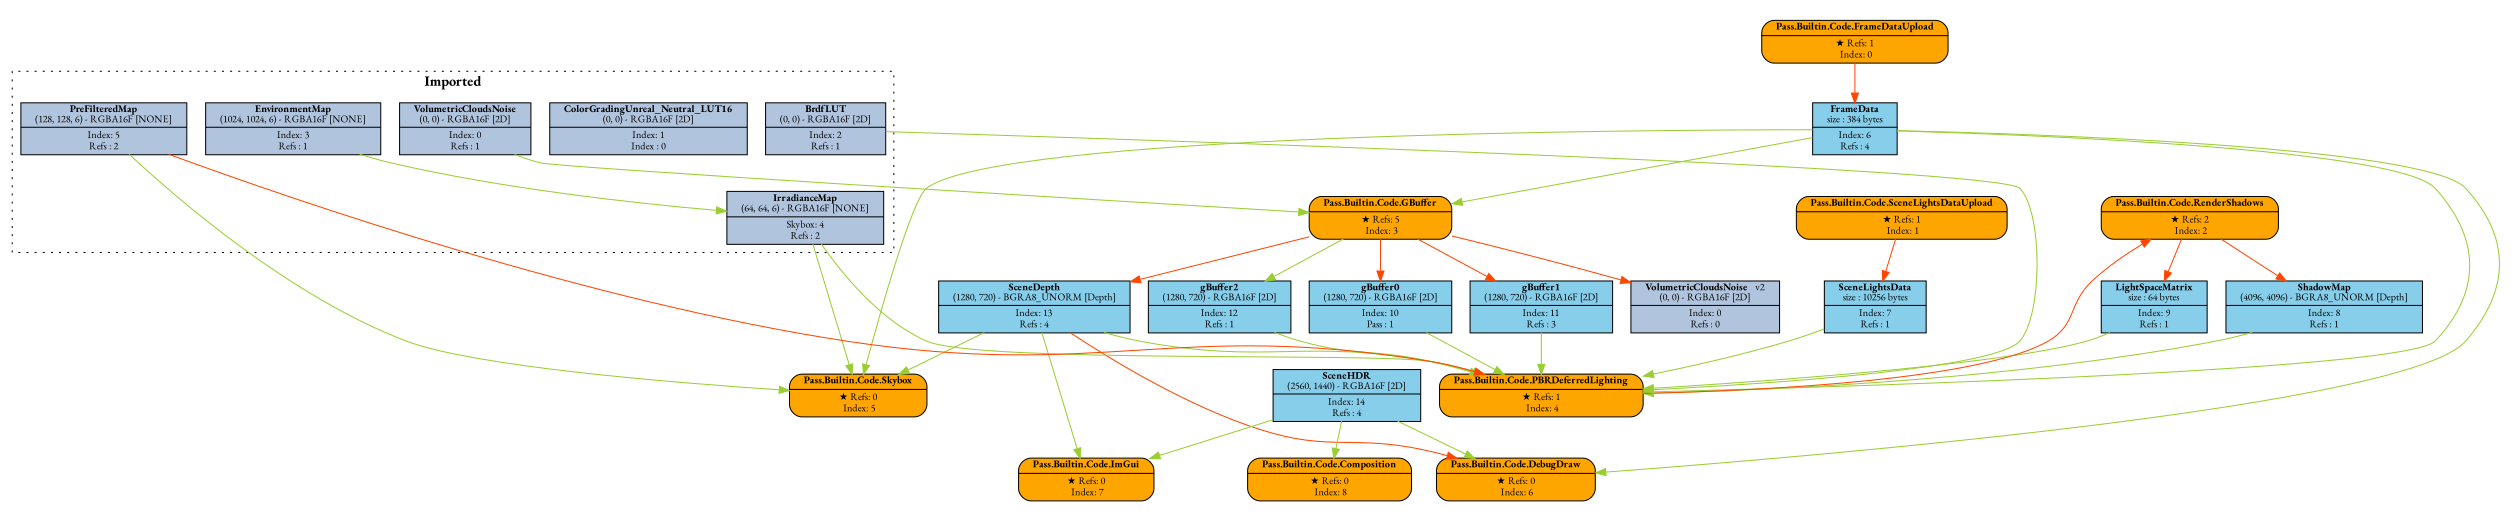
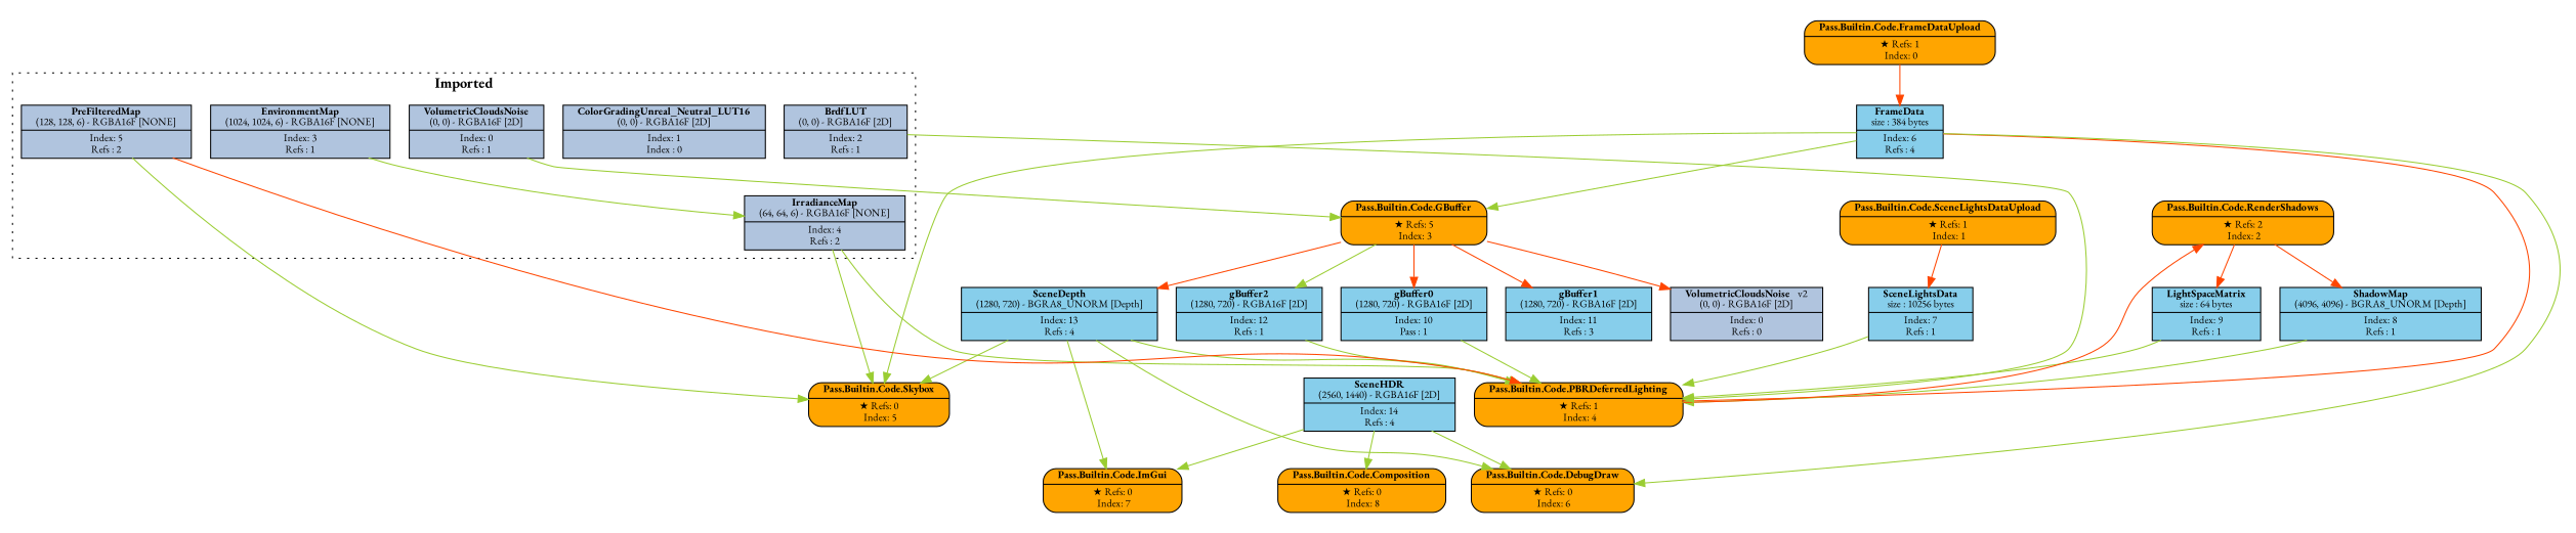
  digraph {
    fontname="EB Garamond"
    ordering=out
    rankdir=TB
    splines=spline
    style=invis
    node [fillcolor=orange fontname="EB Garamond" fontsize=10 margin="0.2,0.03" shape=record style=filled]
    edge [color=olivedrab3 fontname="EB Garamond"]
    n1 [label=<{ {<B>Pass.Builtin.Code.FrameDataUpload</B>} | {&#x2605; Refs: 1<BR/> Index: 0} }> style="rounded,filled"]
    n2 [fillcolor=skyblue label=<{ {<B>FrameData</B><BR/>size : 384 bytes} | {Index: 6<BR/>Refs : 4} }>]
    n3 [label=<{ {<B>Pass.Builtin.Code.SceneLightsDataUpload</B>} | {&#x2605; Refs: 1<BR/> Index: 1} }> style="rounded,filled"]
    n4 [fillcolor=skyblue label=<{ {<B>SceneLightsData</B><BR/>size : 10256 bytes} | {Index: 7<BR/>Refs : 1} }>]
    n5 [label=<{ {<B>Pass.Builtin.Code.RenderShadows</B>} | {&#x2605; Refs: 2<BR/> Index: 2} }> style="rounded,filled"]
    n6 [fillcolor=skyblue label=<{ {<B>ShadowMap</B><BR/>(4096, 4096) - BGRA8_UNORM [Depth]} | {Index: 8<BR/>Refs : 1} }>]
    n7 [fillcolor=skyblue label=<{ {<B>LightSpaceMatrix</B><BR/>size : 64 bytes} | {Index: 9<BR/>Refs : 1} }>]
    n8 [label=<{ {<B>Pass.Builtin.Code.GBuffer</B>} | {&#x2605; Refs: 5<BR/> Index: 3} }> style="rounded,filled"]
    n9 [fillcolor=skyblue label=<{ {<B>gBuffer0</B><BR/>(1280, 720) - RGBA16F [2D]} | {Index: 10<BR/>Pass : 1} }>]
    n10 [fillcolor=skyblue label=<{ {<B>gBuffer1</B><BR/>(1280, 720) - RGBA16F [2D]} | {Index: 11<BR/>Refs : 3} }>]
    n11 [fillcolor=skyblue label=<{ {<B>gBuffer2</B><BR/>(1280, 720) - RGBA16F [2D]} | {Index: 12<BR/>Refs : 1} }>]
    n12 [fillcolor=skyblue label=<{ {<B>SceneDepth</B><BR/>(1280, 720) - BGRA8_UNORM [Depth]} | {Index: 13<BR/>Refs : 4} }>]
    n13 [label=<{ {<B>Pass.Builtin.Code.PBRDeferredLighting</B>} | {&#x2605; Refs: 1<BR/> Index: 4} }> style="rounded,filled"]
    n14 [fillcolor=skyblue label=<{ {<B>SceneHDR</B><BR/>(2560, 1440) - RGBA16F [2D]} | {Index: 14<BR/>Refs : 4} }>]
    n15 [label=<{ {<B>Pass.Builtin.Code.Skybox</B>} | {&#x2605; Refs: 0<BR/> Index: 5} }> style="rounded,filled"]
    n16 [label=<{ {<B>Pass.Builtin.Code.DebugDraw</B>} | {&#x2605; Refs: 0<BR/> Index: 6} }> style="rounded,filled"]
    n17 [label=<{ {<B>Pass.Builtin.Code.ImGui</B>} | {&#x2605; Refs: 0<BR/> Index: 7} }> style="rounded,filled"]
    n18 [label=<{ {<B>Pass.Builtin.Code.Composition</B>} | {&#x2605; Refs: 0<BR/> Index: 8} }> style="rounded,filled"]
    n19 [fillcolor=lightsteelblue label=<{ {<B>VolumetricCloudsNoise</B><BR/>(0, 0) - RGBA16F [2D]} | {Index: 0<BR/>Refs : 1} }>]
    n20 [fillcolor=lightsteelblue label=<{ {<B>ColorGradingUnreal_Neutral_LUT16</B><BR/>(0, 0) - RGBA16F [2D]} | {Index: 1<BR/>Index : 0} }>]
    n21 [fillcolor=lightsteelblue label=<{ {<B>BrdfLUT</B><BR/>(0, 0) - RGBA16F [2D]} | {Index: 2<BR/>Refs : 1} }>]
    n22 [fillcolor=lightsteelblue label=<{ {<B>EnvironmentMap</B><BR/>(1024, 1024, 6) - RGBA16F [NONE]} | {Index: 3<BR/>Refs : 1} }>]
-   n23 [fillcolor=lightsteelblue label=<{ {<B>IrradianceMap</B><BR/>(64, 64, 6) - RGBA16F [NONE]} | {Skybox: 4<BR/>Refs : 2} }>]
+   n23 [fillcolor=lightsteelblue label=<{ {<B>IrradianceMap</B><BR/>(64, 64, 6) - RGBA16F [NONE]} | {Index: 4<BR/>Refs : 2} }>]
    n24 [fillcolor=lightsteelblue label=<{ {<B>PreFilteredMap</B><BR/>(128, 128, 6) - RGBA16F [NONE]} | {Index: 5<BR/>Refs : 2} }>]
    n25 [fillcolor=lightsteelblue label=<{ {<B>VolumetricCloudsNoise</B>   <FONT>v2</FONT><BR/>(0, 0) - RGBA16F [2D]} | {Index: 0<BR/>Refs : 0} }>]
    subgraph cluster_1 {
      n1
      n2
    }
    subgraph cluster_2 {
      n3
      n4
    }
    subgraph cluster_3 {
      n5
      n6
      n7
    }
    subgraph cluster_4 {
      n8
      n9
      n10
      n11
      n12
    }
    subgraph cluster_5 {
      n13
      n14
    }
    subgraph cluster_6 {
      n15
    }
    subgraph cluster_7 {
      n16
    }
    subgraph cluster_8 {
      n17
    }
    subgraph cluster_9 {
      n18
    }
    subgraph cluster_10 {
      label=< <B>Imported</B> >
      style=dotted
      n19
      n20
      n21
      n22
      n23
      n24
    }
    n1 -> n2 [color=orangered]
    n2 -> n8
-   n2 -> n13
+   n2 -> n13 [color=orangered]
    n2 -> n15
    n2 -> n16
    n3 -> n4 [color=orangered]
    n4 -> n13
    n5 -> n6 [color=orangered]
    n5 -> n7 [color=orangered]
    n6 -> n13
    n7 -> n13
    n8 -> n9 [color=orangered]
    n8 -> n10 [color=orangered]
    n8 -> n11
    n8 -> n12 [color=orangered]
    n8 -> n25 [color=orangered]
    n9 -> n13
-   n10 -> n13
    n11 -> n13
    n12 -> n13
    n12 -> n15
-   n12 -> n16 [color=orangered]
+   n12 -> n16
    n12 -> n17
    n13 -> n5 [color=orangered]
    n14 -> n16
    n14 -> n17
    n14 -> n18
    n19 -> n8
    n21 -> n13
    n22 -> n23
    n23 -> n13
    n23 -> n15
    n24 -> n13 [color=orangered]
    n24 -> n15
  }
